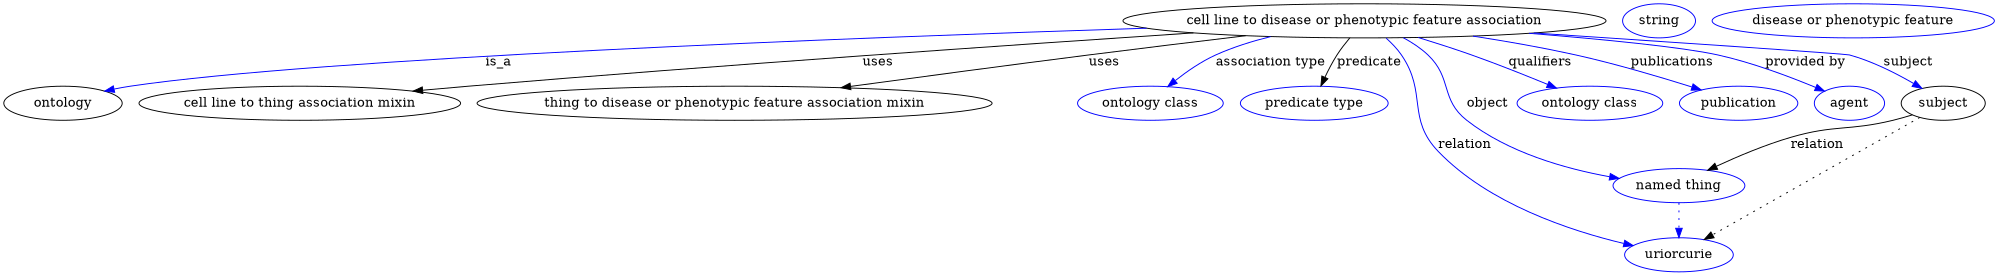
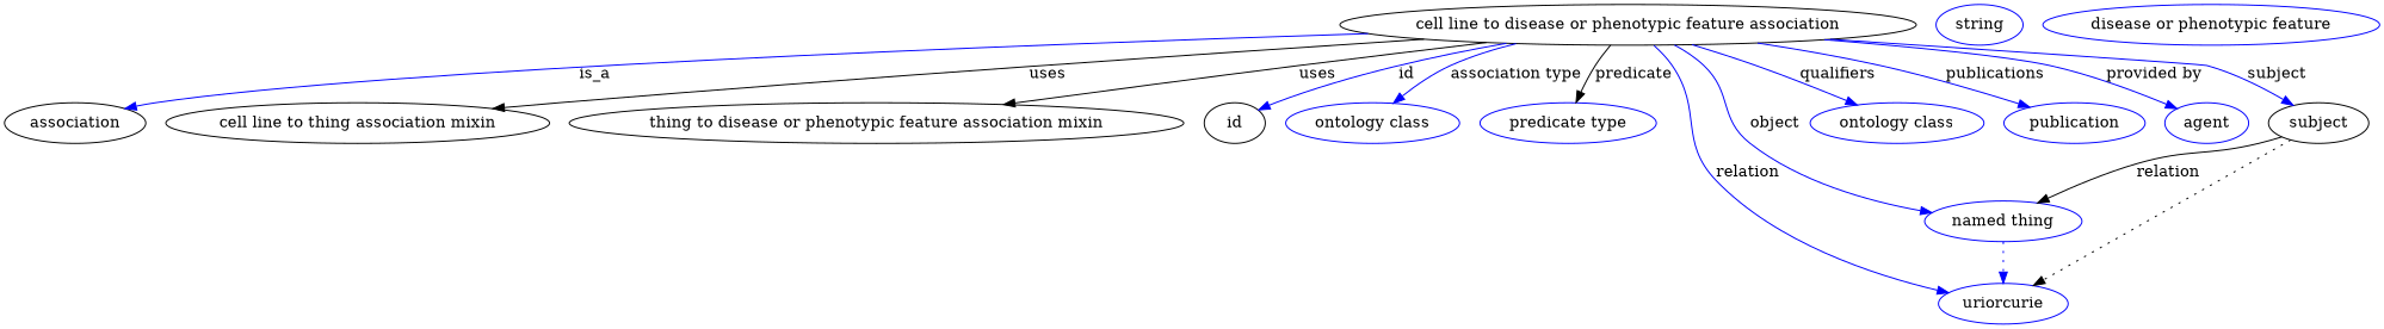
  digraph {
    node [color=blue]
    edge [color=blue style=solid]
    n1 [height=0.5 label="cell line to disease or phenotypic feature association" width=5.4342 color=""]
-   association [height=0.5 width=1.3902 label=ontology color=""]
+   association [height=0.5 width=1.3902 color=""]
    "cell line to thing association mixin" [height=0.5 width=3.7191 color=""]
    "thing to disease or phenotypic feature association mixin" [height=0.5 width=5.7953 color=""]
+   id [height=0.5 width=0.75 color=""]
    n6 [height=0.5 label="ontology class" width=1.7151]
    n7 [height=0.5 label="predicate type" width=1.679]
    n8 [height=0.5 label="named thing" width=1.5346]
    n9 [height=0.5 label=uriorcurie width=1.2638]
    n10 [height=0.5 label="ontology class" width=1.7151]
    n11 [height=0.5 label=publication width=1.3902]
    n12 [height=0.5 label=agent width=0.83048]
    subject [height=0.5 width=0.99297 color=""]
    n14 [height=0.5 label=string width=0.84854]
    n15 [height=0.5 label="disease or phenotypic feature" width=3.1775]
    n1 -> association [label=is_a style=""]
    n1 -> "cell line to thing association mixin" [label=uses color="" style=""]
    n1 -> "thing to disease or phenotypic feature association mixin" [label=uses color="" style=""]
+   n1 -> id [label=id]
    n1 -> n6 [label="association type"]
    n1 -> n7 [color=black label=predicate]
    n1 -> n8 [label=object]
    n1 -> n9 [label=relation]
    n1 -> n10 [label=qualifiers]
    n1 -> n11 [label=publications]
    n1 -> n12 [label="provided by"]
    n1 -> subject [label=subject]
    n8 -> n9 [style=dotted]
    subject -> n8 [label=relation color="" style=""]
    subject -> n9 [style=dotted color=""]
  }
